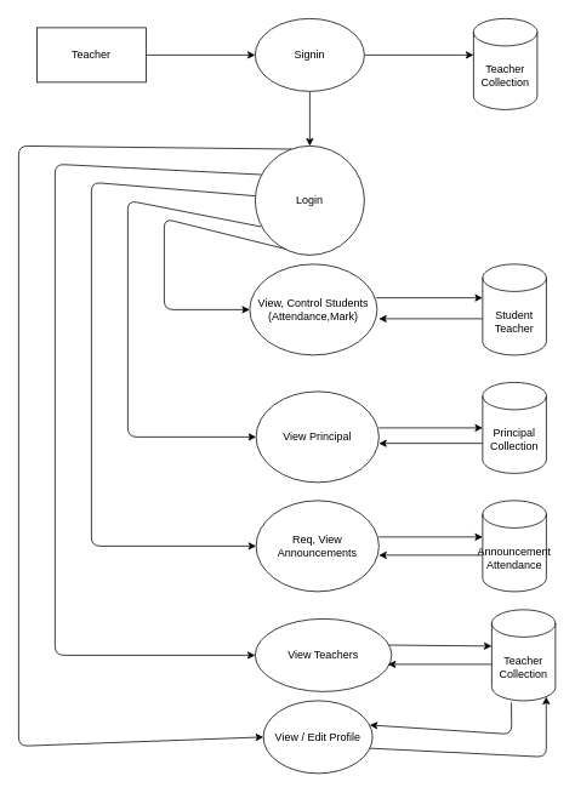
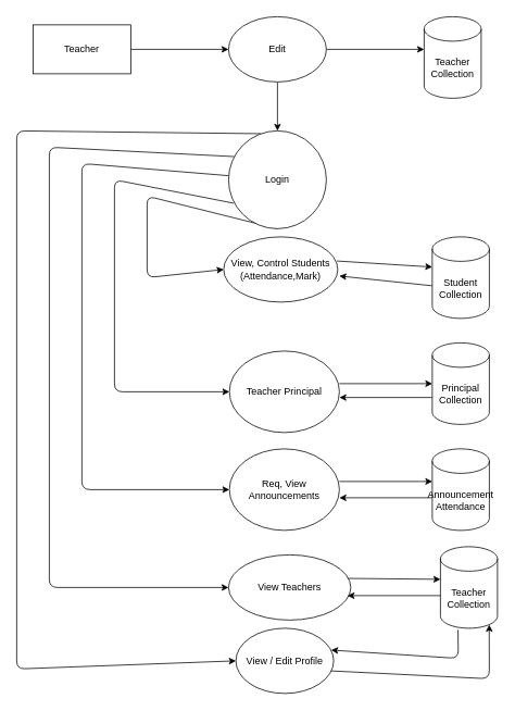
  <mxCell id="0" />
  <mxCell id="1" parent="0" />
  <mxCell id="2" style="edgeStyle=none;html=1;entryX=0;entryY=0.5;entryDx=0;entryDy=0;" parent="1" source="3" target="21" edge="1"><mxGeometry relative="1" as="geometry" /></mxCell>
  <mxCell id="3" value="Teacher" style="rounded=0;whiteSpace=wrap;html=1;" parent="1" vertex="1"><mxGeometry x="40" y="30" width="120" height="60" as="geometry" /></mxCell>
  <mxCell id="4" style="edgeStyle=none;html=1;entryX=0;entryY=0.5;entryDx=0;entryDy=0;exitX=0.5;exitY=1;exitDx=0;exitDy=0;" parent="1" source="9" target="11" edge="1"><mxGeometry relative="1" as="geometry"><mxPoint x="190" y="200" as="targetPoint" /><Array as="points"><mxPoint x="180" y="240" /><mxPoint x="180" y="340" /></Array></mxGeometry></mxCell>
  <mxCell id="5" style="edgeStyle=none;html=1;entryX=0;entryY=0.5;entryDx=0;entryDy=0;exitX=0.055;exitY=0.74;exitDx=0;exitDy=0;exitPerimeter=0;" parent="1" source="9" target="14" edge="1"><mxGeometry relative="1" as="geometry"><Array as="points"><mxPoint x="140" y="220" /><mxPoint x="140" y="480" /></Array></mxGeometry></mxCell>
  <mxCell id="6" style="edgeStyle=none;html=1;entryX=0;entryY=0.5;entryDx=0;entryDy=0;" parent="1" source="9" target="17" edge="1"><mxGeometry relative="1" as="geometry"><Array as="points"><mxPoint x="100" y="200" /><mxPoint x="100" y="600" /></Array></mxGeometry></mxCell>
  <mxCell id="7" style="edgeStyle=none;html=1;entryX=0;entryY=0.5;entryDx=0;entryDy=0;exitX=0.058;exitY=0.263;exitDx=0;exitDy=0;exitPerimeter=0;" parent="1" source="9" target="22" edge="1"><mxGeometry relative="1" as="geometry"><Array as="points"><mxPoint x="60" y="180" /><mxPoint x="60" y="720" /></Array></mxGeometry></mxCell>
  <mxCell id="8" style="edgeStyle=none;html=1;entryX=0;entryY=0.5;entryDx=0;entryDy=0;exitX=0.331;exitY=0.029;exitDx=0;exitDy=0;exitPerimeter=0;" parent="1" source="9" target="27" edge="1"><mxGeometry relative="1" as="geometry"><Array as="points"><mxPoint x="20" y="160" /><mxPoint x="20" y="820" /></Array></mxGeometry></mxCell>
  <mxCell id="9" value="Login" style="ellipse;whiteSpace=wrap;html=1;" parent="1" vertex="1"><mxGeometry x="280" y="160" width="120" height="120" as="geometry" /></mxCell>
  <mxCell id="10" style="edgeStyle=none;html=1;exitX=0.993;exitY=0.37;exitDx=0;exitDy=0;exitPerimeter=0;" parent="1" source="11" edge="1"><mxGeometry relative="1" as="geometry"><mxPoint x="530" y="327" as="targetPoint" /></mxGeometry></mxCell>
- <mxCell id="11" value="View, Control Students&lt;br&gt;(Attendance,Mark)" style="ellipse;whiteSpace=wrap;html=1;" parent="1" vertex="1"><mxGeometry x="274" y="290" width="140" height="100" as="geometry" /></mxCell>
+ <mxCell id="11" value="View, Control Students&lt;br&gt;(Attendance,Mark)" style="ellipse;whiteSpace=wrap;html=1;" parent="1" vertex="1"><mxGeometry x="274" y="290" width="140" height="80" as="geometry" /></mxCell>
  <mxCell id="12" style="edgeStyle=none;html=1;entryX=1.014;entryY=0.6;entryDx=0;entryDy=0;entryPerimeter=0;startArrow=none;" parent="1" target="11" edge="1"><mxGeometry relative="1" as="geometry"><mxPoint x="530" y="350" as="sourcePoint" /></mxGeometry></mxCell>
  <mxCell id="13" style="edgeStyle=none;html=1;entryX=0;entryY=0.5;entryDx=0;entryDy=0;" parent="1" edge="1"><mxGeometry relative="1" as="geometry"><mxPoint x="416" y="470" as="sourcePoint" /><mxPoint x="530" y="470" as="targetPoint" /></mxGeometry></mxCell>
- <mxCell id="14" value="View Principal" style="ellipse;whiteSpace=wrap;html=1;" parent="1" vertex="1"><mxGeometry x="281" y="430" width="135" height="100" as="geometry" /></mxCell>
+ <mxCell id="14" value="Teacher Principal" style="ellipse;whiteSpace=wrap;html=1;" parent="1" vertex="1"><mxGeometry x="281" y="430" width="135" height="100" as="geometry" /></mxCell>
  <mxCell id="15" style="edgeStyle=none;html=1;" parent="1" edge="1"><mxGeometry relative="1" as="geometry"><mxPoint x="530" y="487" as="sourcePoint" /><mxPoint x="416" y="487" as="targetPoint" /></mxGeometry></mxCell>
  <mxCell id="16" style="edgeStyle=none;html=1;entryX=0;entryY=0.5;entryDx=0;entryDy=0;" parent="1" edge="1"><mxGeometry relative="1" as="geometry"><mxPoint x="416" y="590" as="sourcePoint" /><mxPoint x="530" y="590" as="targetPoint" /></mxGeometry></mxCell>
  <mxCell id="17" value="Req, View Announcements" style="ellipse;whiteSpace=wrap;html=1;" parent="1" vertex="1"><mxGeometry x="281" y="550" width="135" height="100" as="geometry" /></mxCell>
  <mxCell id="18" style="edgeStyle=none;html=1;" parent="1" edge="1"><mxGeometry relative="1" as="geometry"><mxPoint x="530" y="610" as="sourcePoint" /><mxPoint x="416" y="610" as="targetPoint" /></mxGeometry></mxCell>
  <mxCell id="19" style="edgeStyle=none;html=1;entryX=0.5;entryY=0;entryDx=0;entryDy=0;" parent="1" source="21" target="9" edge="1"><mxGeometry relative="1" as="geometry" /></mxCell>
  <mxCell id="20" style="edgeStyle=none;html=1;" parent="1" source="21" edge="1"><mxGeometry relative="1" as="geometry"><mxPoint x="520" y="60" as="targetPoint" /></mxGeometry></mxCell>
- <mxCell id="21" value="Signin" style="ellipse;whiteSpace=wrap;html=1;" parent="1" vertex="1"><mxGeometry x="280" y="20" width="120" height="80" as="geometry" /></mxCell>
+ <mxCell id="21" value="Edit" style="ellipse;whiteSpace=wrap;html=1;" parent="1" vertex="1"><mxGeometry x="280" y="20" width="120" height="80" as="geometry" /></mxCell>
  <mxCell id="22" value="View Teachers" style="ellipse;whiteSpace=wrap;html=1;" parent="1" vertex="1"><mxGeometry x="280" y="680" width="150" height="80" as="geometry" /></mxCell>
  <mxCell id="23" style="edgeStyle=none;html=1;entryX=0.974;entryY=0.335;entryDx=0;entryDy=0;entryPerimeter=0;exitX=0.308;exitY=1.019;exitDx=0;exitDy=0;exitPerimeter=0;" parent="1" target="27" edge="1" source="32"><mxGeometry relative="1" as="geometry"><mxPoint x="560" y="780" as="sourcePoint" /><Array as="points"><mxPoint x="562" y="807" /></Array></mxGeometry></mxCell>
  <mxCell id="24" style="edgeStyle=none;html=1;" parent="1" edge="1"><mxGeometry relative="1" as="geometry"><mxPoint x="540" y="730" as="sourcePoint" /><mxPoint x="426" y="730" as="targetPoint" /></mxGeometry></mxCell>
  <mxCell id="25" style="edgeStyle=none;html=1;entryX=0;entryY=0.5;entryDx=0;entryDy=0;exitX=0.979;exitY=0.361;exitDx=0;exitDy=0;exitPerimeter=0;" parent="1" source="22" edge="1"><mxGeometry relative="1" as="geometry"><mxPoint x="430" y="710" as="sourcePoint" /><mxPoint x="540" y="710" as="targetPoint" /></mxGeometry></mxCell>
  <mxCell id="26" style="edgeStyle=none;html=1;entryX=0.855;entryY=1;entryDx=0;entryDy=-4.35;entryPerimeter=0;exitX=0.974;exitY=0.654;exitDx=0;exitDy=0;exitPerimeter=0;" parent="1" source="27" target="32" edge="1"><mxGeometry relative="1" as="geometry"><Array as="points"><mxPoint x="600" y="832" /></Array><mxPoint x="618.72" y="751.2" as="targetPoint" /></mxGeometry></mxCell>
  <mxCell id="27" value="View / Edit Profile" style="ellipse;whiteSpace=wrap;html=1;" parent="1" vertex="1"><mxGeometry x="289" y="770" width="120" height="80" as="geometry" /></mxCell>
  <mxCell id="28" value="Teacher Collection" style="shape=cylinder3;whiteSpace=wrap;html=1;boundedLbl=1;backgroundOutline=1;size=15;" vertex="1" parent="1"><mxGeometry x="520" y="20" width="70" height="100" as="geometry" /></mxCell>
- <mxCell id="29" value="Student Teacher" style="shape=cylinder3;whiteSpace=wrap;html=1;boundedLbl=1;backgroundOutline=1;size=15;" vertex="1" parent="1"><mxGeometry x="530" y="290" width="70" height="100" as="geometry" /></mxCell>
+ <mxCell id="29" value="Student Collection" style="shape=cylinder3;whiteSpace=wrap;html=1;boundedLbl=1;backgroundOutline=1;size=15;" vertex="1" parent="1"><mxGeometry x="530" y="290" width="70" height="100" as="geometry" /></mxCell>
  <mxCell id="30" value="Principal Collection" style="shape=cylinder3;whiteSpace=wrap;html=1;boundedLbl=1;backgroundOutline=1;size=15;" vertex="1" parent="1"><mxGeometry x="530" y="420" width="70" height="100" as="geometry" /></mxCell>
  <mxCell id="31" value="Announcement Attendance" style="shape=cylinder3;whiteSpace=wrap;html=1;boundedLbl=1;backgroundOutline=1;size=15;" vertex="1" parent="1"><mxGeometry x="530" y="550" width="70" height="100" as="geometry" /></mxCell>
  <mxCell id="32" value="Teacher Collection" style="shape=cylinder3;whiteSpace=wrap;html=1;boundedLbl=1;backgroundOutline=1;size=15;" vertex="1" parent="1"><mxGeometry x="540" y="670" width="70" height="100" as="geometry" /></mxCell>
